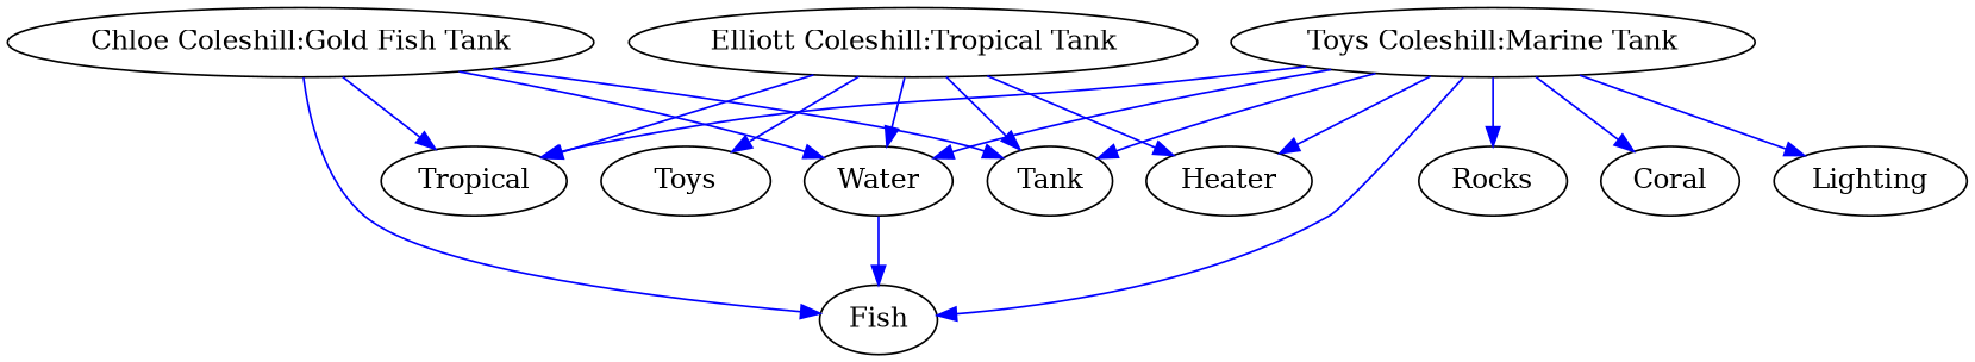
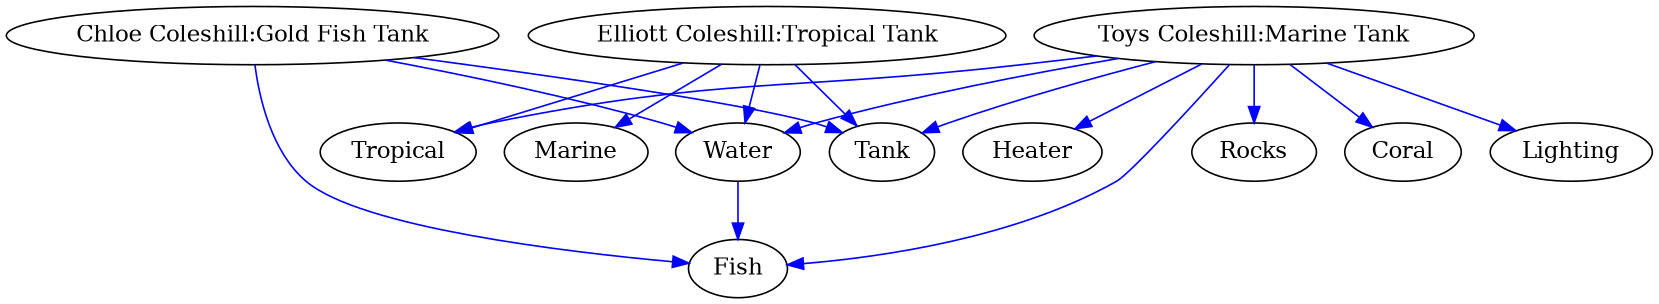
  digraph {
    edge [color=blue]
    "Chloe Coleshill:Gold Fish Tank"
    Tank
    n3 [label=Tropical]
    Water
    Fish
    "Elliott Coleshill:Tropical Tank"
    Heater
-   Toys
+   Toys [label=Marine]
    n9 [label="Toys Coleshill:Marine Tank"]
    Lighting
    Rocks
    Coral
    "Chloe Coleshill:Gold Fish Tank" -> Tank
-   "Chloe Coleshill:Gold Fish Tank" -> n3
    "Chloe Coleshill:Gold Fish Tank" -> Water
    "Chloe Coleshill:Gold Fish Tank" -> Fish
    Water -> Fish
    "Elliott Coleshill:Tropical Tank" -> Tank
    "Elliott Coleshill:Tropical Tank" -> n3
    "Elliott Coleshill:Tropical Tank" -> Water
-   "Elliott Coleshill:Tropical Tank" -> Heater
    "Elliott Coleshill:Tropical Tank" -> Toys
    n9 -> Tank
    n9 -> n3
    n9 -> Water
    n9 -> Fish
    n9 -> Heater
    n9 -> Lighting
    n9 -> Rocks
    n9 -> Coral
  }
